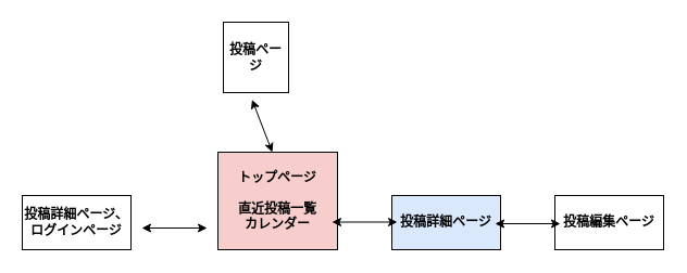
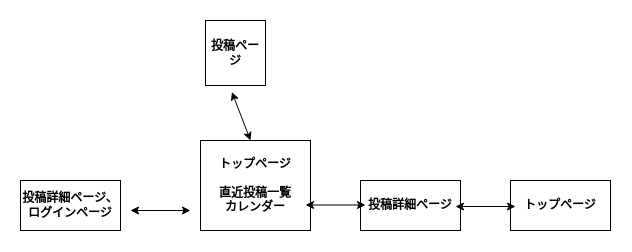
  <mxCell id="0" />
  <mxCell id="1" parent="0" />
- <mxCell id="2" value="トップページ&lt;br&gt;&lt;br&gt;直近投稿一覧&lt;br&gt;カレンダー" style="rounded=0;whiteSpace=wrap;html=1;fontStyle=1;fillColor=#f8cecc;" vertex="1" parent="1"><mxGeometry x="200" y="140" width="110" height="90" as="geometry" /></mxCell>
+ <mxCell id="2" value="トップページ&lt;br&gt;&lt;br&gt;直近投稿一覧&lt;br&gt;カレンダー" style="rounded=0;whiteSpace=wrap;html=1;fontStyle=1" vertex="1" parent="1"><mxGeometry x="200" y="140" width="110" height="90" as="geometry" /></mxCell>
  <mxCell id="3" value="投稿詳細ページ、&lt;br&gt;ログインページ" style="rounded=0;whiteSpace=wrap;html=1;fontStyle=1" vertex="1" parent="1"><mxGeometry x="20" y="180" width="100" height="50" as="geometry" /></mxCell>
- <mxCell id="4" value="投稿詳細ページ" style="rounded=0;whiteSpace=wrap;html=1;fontStyle=1;fillColor=#dae8fc;" vertex="1" parent="1"><mxGeometry x="360" y="180" width="100" height="50" as="geometry" /></mxCell>
+ <mxCell id="4" value="投稿詳細ページ" style="rounded=0;whiteSpace=wrap;html=1;fontStyle=1" vertex="1" parent="1"><mxGeometry x="360" y="180" width="100" height="50" as="geometry" /></mxCell>
  <mxCell id="5" value="投稿ページ" style="rounded=0;whiteSpace=wrap;html=1;fontStyle=1" vertex="1" parent="1"><mxGeometry x="205" y="20" width="60" height="65" as="geometry" /></mxCell>
  <mxCell id="6" value="" style="endArrow=classic;startArrow=classic;html=1;entryX=0.44;entryY=1.1;entryDx=0;entryDy=0;entryPerimeter=0;" edge="1" parent="1" target="5"><mxGeometry width="50" height="50" relative="1" as="geometry"><mxPoint x="250" y="140" as="sourcePoint" /><mxPoint x="300" y="90" as="targetPoint" /></mxGeometry></mxCell>
- <mxCell id="7" value="投稿編集ページ" style="rounded=0;whiteSpace=wrap;html=1;fontStyle=1" vertex="1" parent="1"><mxGeometry x="510" y="180" width="100" height="50" as="geometry" /></mxCell>
+ <mxCell id="7" value="トップページ" style="rounded=0;whiteSpace=wrap;html=1;fontStyle=1" vertex="1" parent="1"><mxGeometry x="510" y="180" width="100" height="50" as="geometry" /></mxCell>
  <mxCell id="8" value="" style="endArrow=classic;startArrow=classic;html=1;entryX=0.44;entryY=1.1;entryDx=0;entryDy=0;entryPerimeter=0;" edge="1" parent="1"><mxGeometry width="50" height="50" relative="1" as="geometry"><mxPoint x="190" y="210" as="sourcePoint" /><mxPoint x="130" y="210" as="targetPoint" /></mxGeometry></mxCell>
  <mxCell id="9" value="" style="endArrow=classic;startArrow=classic;html=1;entryX=0.44;entryY=1.1;entryDx=0;entryDy=0;entryPerimeter=0;" edge="1" parent="1"><mxGeometry width="50" height="50" relative="1" as="geometry"><mxPoint x="365" y="204.5" as="sourcePoint" /><mxPoint x="305" y="204.5" as="targetPoint" /></mxGeometry></mxCell>
  <mxCell id="10" value="" style="endArrow=classic;startArrow=classic;html=1;entryX=0.44;entryY=1.1;entryDx=0;entryDy=0;entryPerimeter=0;" edge="1" parent="1"><mxGeometry width="50" height="50" relative="1" as="geometry"><mxPoint x="515" y="206" as="sourcePoint" /><mxPoint x="455" y="206" as="targetPoint" /></mxGeometry></mxCell>
